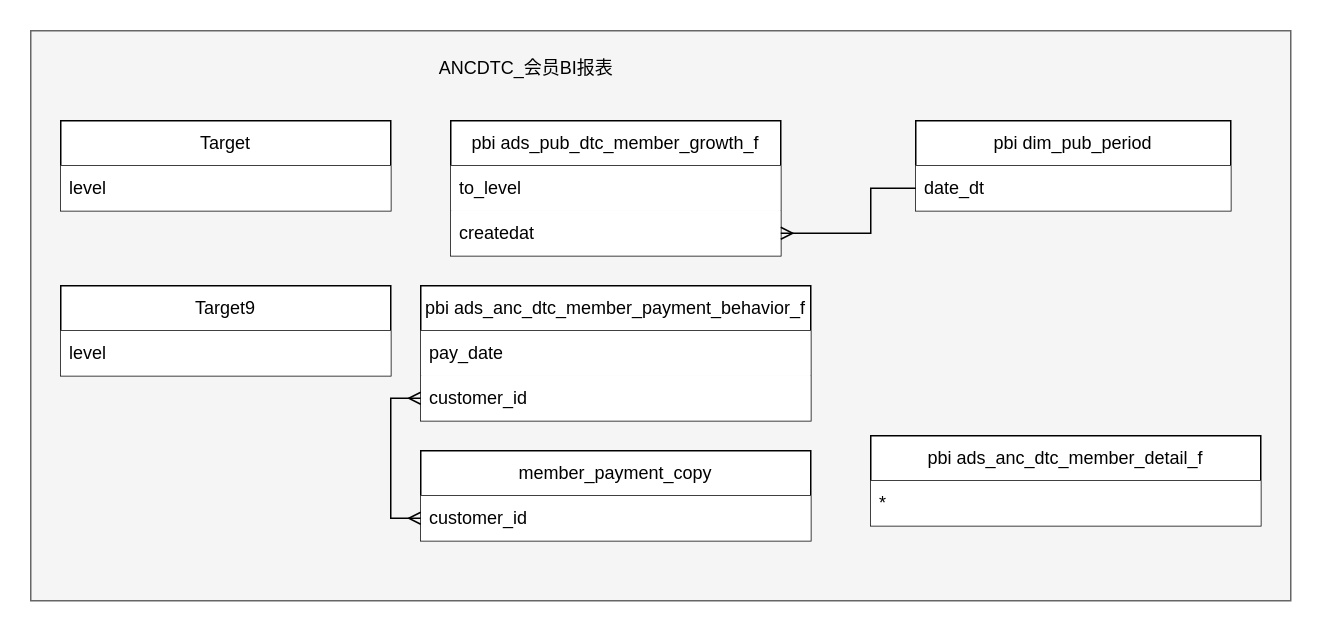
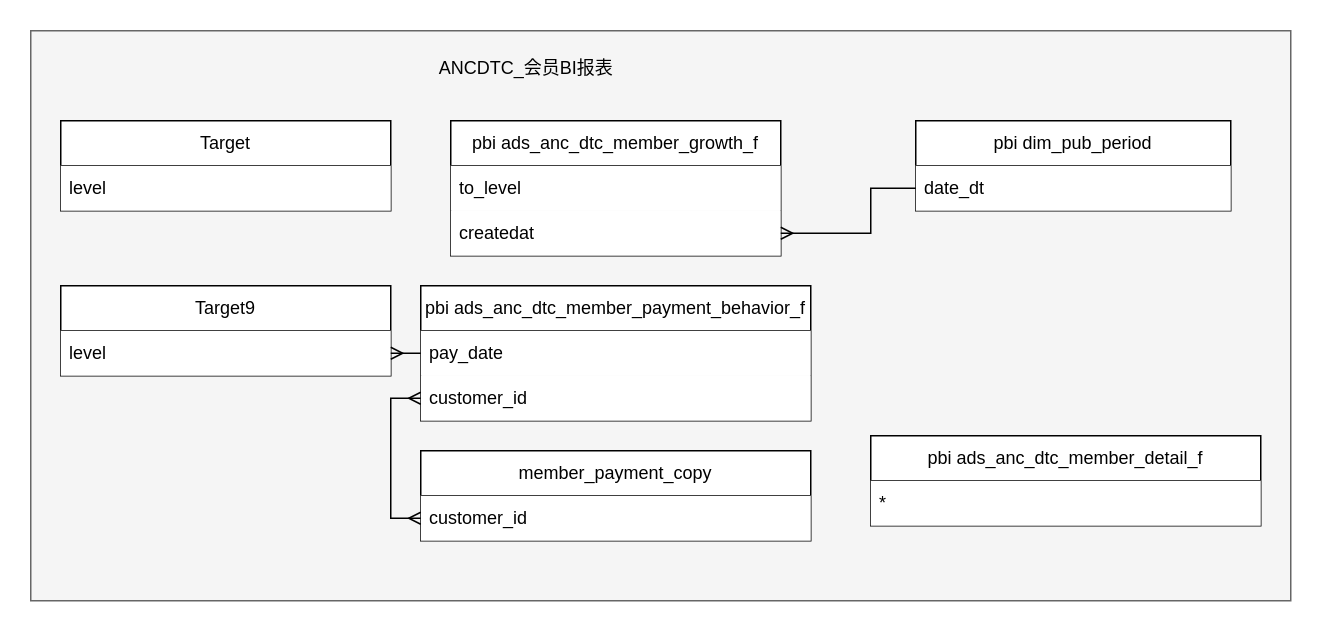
  <mxCell id="0" />
  <mxCell id="1" parent="0" />
  <mxCell id="2" value="" style="rounded=0;whiteSpace=wrap;html=1;fillColor=#f5f5f5;fontColor=#333333;strokeColor=#666666;" vertex="1" parent="1"><mxGeometry x="20" y="20" width="840" height="380" as="geometry" /></mxCell>
- <mxCell id="3" value="pbi ads_pub_dtc_member_growth_f" style="swimlane;fontStyle=0;childLayout=stackLayout;horizontal=1;startSize=30;horizontalStack=0;resizeParent=1;resizeParentMax=0;resizeLast=0;collapsible=1;marginBottom=0;whiteSpace=wrap;html=1;" vertex="1" parent="1"><mxGeometry x="300" y="80" width="220" height="90" as="geometry" /></mxCell>
+ <mxCell id="3" value="pbi ads_anc_dtc_member_growth_f" style="swimlane;fontStyle=0;childLayout=stackLayout;horizontal=1;startSize=30;horizontalStack=0;resizeParent=1;resizeParentMax=0;resizeLast=0;collapsible=1;marginBottom=0;whiteSpace=wrap;html=1;" vertex="1" parent="1"><mxGeometry x="300" y="80" width="220" height="90" as="geometry" /></mxCell>
  <mxCell id="4" value="to_level" style="text;strokeColor=none;fillColor=default;align=left;verticalAlign=middle;spacingLeft=4;spacingRight=4;overflow=hidden;points=[[0,0.5],[1,0.5]];portConstraint=eastwest;rotatable=0;whiteSpace=wrap;html=1;" vertex="1" parent="3"><mxGeometry y="30" width="220" height="30" as="geometry" /></mxCell>
  <mxCell id="5" value="createdat" style="text;strokeColor=none;fillColor=default;align=left;verticalAlign=middle;spacingLeft=4;spacingRight=4;overflow=hidden;points=[[0,0.5],[1,0.5]];portConstraint=eastwest;rotatable=0;whiteSpace=wrap;html=1;" vertex="1" parent="3"><mxGeometry y="60" width="220" height="30" as="geometry" /></mxCell>
  <mxCell id="6" value="pbi dim_pub_period" style="swimlane;fontStyle=0;childLayout=stackLayout;horizontal=1;startSize=30;horizontalStack=0;resizeParent=1;resizeParentMax=0;resizeLast=0;collapsible=1;marginBottom=0;whiteSpace=wrap;html=1;" vertex="1" parent="1"><mxGeometry x="610" y="80" width="210" height="60" as="geometry" /></mxCell>
  <mxCell id="7" value="date_dt" style="text;align=left;verticalAlign=middle;spacingLeft=4;spacingRight=4;overflow=hidden;points=[[0,0.5],[1,0.5]];portConstraint=eastwest;rotatable=0;whiteSpace=wrap;html=1;fillColor=default;" vertex="1" parent="6"><mxGeometry y="30" width="210" height="30" as="geometry" /></mxCell>
  <mxCell id="8" style="edgeStyle=orthogonalEdgeStyle;rounded=0;orthogonalLoop=1;jettySize=auto;html=1;exitX=0;exitY=0.5;exitDx=0;exitDy=0;entryX=1;entryY=0.5;entryDx=0;entryDy=0;endArrow=ERmany;endFill=0;" edge="1" parent="1" source="7"><mxGeometry relative="1" as="geometry"><Array as="points"><mxPoint x="580" y="155" /></Array><mxPoint x="520" y="155" as="targetPoint" /></mxGeometry></mxCell>
  <mxCell id="9" value="ANCDTC_会员BI报表" style="text;html=1;strokeColor=none;fillColor=none;align=center;verticalAlign=middle;whiteSpace=wrap;rounded=0;" vertex="1" parent="1"><mxGeometry x="283.5" y="30" width="133" height="30" as="geometry" /></mxCell>
  <mxCell id="10" value="pbi ads_anc_dtc_member_payment_behavior_f" style="swimlane;fontStyle=0;childLayout=stackLayout;horizontal=1;startSize=30;horizontalStack=0;resizeParent=1;resizeParentMax=0;resizeLast=0;collapsible=1;marginBottom=0;whiteSpace=wrap;html=1;" vertex="1" parent="1"><mxGeometry x="280" y="190" width="260" height="90" as="geometry" /></mxCell>
  <mxCell id="11" value="pay_date" style="text;strokeColor=none;fillColor=default;align=left;verticalAlign=middle;spacingLeft=4;spacingRight=4;overflow=hidden;points=[[0,0.5],[1,0.5]];portConstraint=eastwest;rotatable=0;whiteSpace=wrap;html=1;" vertex="1" parent="10"><mxGeometry y="30" width="260" height="30" as="geometry" /></mxCell>
  <mxCell id="12" value="customer_id" style="text;strokeColor=none;fillColor=default;align=left;verticalAlign=middle;spacingLeft=4;spacingRight=4;overflow=hidden;points=[[0,0.5],[1,0.5]];portConstraint=eastwest;rotatable=0;whiteSpace=wrap;html=1;" vertex="1" parent="10"><mxGeometry y="60" width="260" height="30" as="geometry" /></mxCell>
  <mxCell id="13" value="Target" style="swimlane;fontStyle=0;childLayout=stackLayout;horizontal=1;startSize=30;horizontalStack=0;resizeParent=1;resizeParentMax=0;resizeLast=0;collapsible=1;marginBottom=0;whiteSpace=wrap;html=1;" vertex="1" parent="1"><mxGeometry x="40" y="80" width="220" height="60" as="geometry" /></mxCell>
  <mxCell id="14" value="level" style="text;strokeColor=none;fillColor=default;align=left;verticalAlign=middle;spacingLeft=4;spacingRight=4;overflow=hidden;points=[[0,0.5],[1,0.5]];portConstraint=eastwest;rotatable=0;whiteSpace=wrap;html=1;" vertex="1" parent="13"><mxGeometry y="30" width="220" height="30" as="geometry" /></mxCell>
  <mxCell id="15" value="Target9" style="swimlane;fontStyle=0;childLayout=stackLayout;horizontal=1;startSize=30;horizontalStack=0;resizeParent=1;resizeParentMax=0;resizeLast=0;collapsible=1;marginBottom=0;whiteSpace=wrap;html=1;" vertex="1" parent="1"><mxGeometry x="40" y="190" width="220" height="60" as="geometry" /></mxCell>
  <mxCell id="16" value="level" style="text;strokeColor=none;fillColor=default;align=left;verticalAlign=middle;spacingLeft=4;spacingRight=4;overflow=hidden;points=[[0,0.5],[1,0.5]];portConstraint=eastwest;rotatable=0;whiteSpace=wrap;html=1;" vertex="1" parent="15"><mxGeometry y="30" width="220" height="30" as="geometry" /></mxCell>
+ <mxCell id="17" style="edgeStyle=orthogonalEdgeStyle;rounded=0;orthogonalLoop=1;jettySize=auto;html=1;exitX=0;exitY=0.5;exitDx=0;exitDy=0;entryX=1;entryY=0.75;entryDx=0;entryDy=0;endArrow=ERmany;endFill=0;" edge="1" parent="1" source="11" target="15"><mxGeometry relative="1" as="geometry" /></mxCell>
  <mxCell id="18" value="member_payment_copy" style="swimlane;fontStyle=0;childLayout=stackLayout;horizontal=1;startSize=30;horizontalStack=0;resizeParent=1;resizeParentMax=0;resizeLast=0;collapsible=1;marginBottom=0;whiteSpace=wrap;html=1;" vertex="1" parent="1"><mxGeometry x="280" y="300" width="260" height="60" as="geometry" /></mxCell>
  <mxCell id="19" value="customer_id" style="text;strokeColor=none;fillColor=default;align=left;verticalAlign=middle;spacingLeft=4;spacingRight=4;overflow=hidden;points=[[0,0.5],[1,0.5]];portConstraint=eastwest;rotatable=0;whiteSpace=wrap;html=1;" vertex="1" parent="18"><mxGeometry y="30" width="260" height="30" as="geometry" /></mxCell>
  <mxCell id="20" style="rounded=0;orthogonalLoop=1;jettySize=auto;html=1;exitX=0;exitY=0.5;exitDx=0;exitDy=0;entryX=0;entryY=0.5;entryDx=0;entryDy=0;edgeStyle=orthogonalEdgeStyle;endArrow=ERmany;endFill=0;startArrow=ERmany;startFill=0;" edge="1" parent="1" source="12" target="19"><mxGeometry relative="1" as="geometry" /></mxCell>
  <mxCell id="21" value="pbi ads_anc_dtc_member_detail_f" style="swimlane;fontStyle=0;childLayout=stackLayout;horizontal=1;startSize=30;horizontalStack=0;resizeParent=1;resizeParentMax=0;resizeLast=0;collapsible=1;marginBottom=0;whiteSpace=wrap;html=1;" vertex="1" parent="1"><mxGeometry x="580" y="290" width="260" height="60" as="geometry" /></mxCell>
  <mxCell id="22" value="*" style="text;strokeColor=none;fillColor=default;align=left;verticalAlign=middle;spacingLeft=4;spacingRight=4;overflow=hidden;points=[[0,0.5],[1,0.5]];portConstraint=eastwest;rotatable=0;whiteSpace=wrap;html=1;" vertex="1" parent="21"><mxGeometry y="30" width="260" height="30" as="geometry" /></mxCell>
